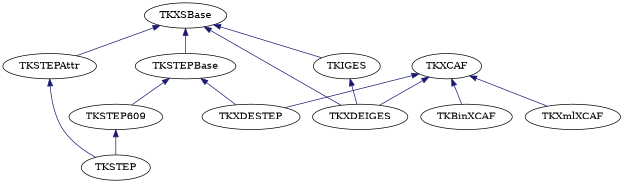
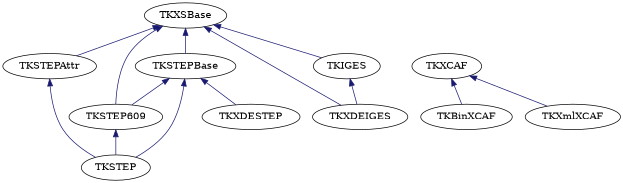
  digraph {
    edge [color=midnightblue dir=back style=solid]
    TKXSBase
    TKSTEPBase
    TKSTEPAttr
    n4 [label=TKSTEP609]
    TKIGES
    TKXDEIGES
    TKSTEP
    TKXDESTEP
    TKXCAF
    TKXmlXCAF
    TKBinXCAF
    TKXSBase -> TKSTEPBase
    TKXSBase -> TKSTEPAttr
+   TKXSBase -> n4
    TKXSBase -> TKIGES
    TKXSBase -> TKXDEIGES
    TKSTEPBase -> n4
+   TKSTEPBase -> TKSTEP
    TKSTEPBase -> TKXDESTEP
    TKSTEPAttr -> TKSTEP
    n4 -> TKSTEP
    TKIGES -> TKXDEIGES
-   TKXCAF -> TKXDEIGES
-   TKXCAF -> TKXDESTEP
    TKXCAF -> TKXmlXCAF
    TKXCAF -> TKBinXCAF
  }
